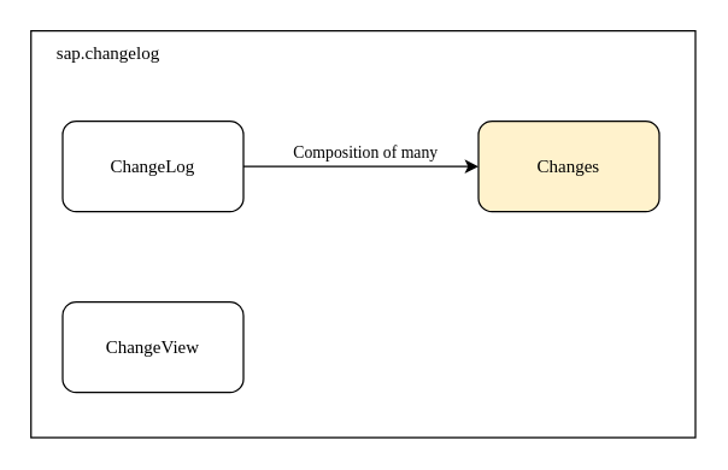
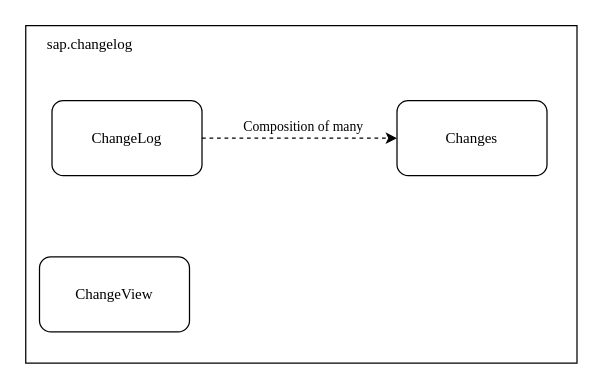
  <mxCell id="0" />
  <mxCell id="1" parent="0" />
  <mxCell id="2" value="" style="rounded=0;whiteSpace=wrap;html=1;" parent="1" vertex="1"><mxGeometry x="20" y="20" width="441" height="270" as="geometry" /></mxCell>
  <mxCell id="3" value="&lt;font face=&quot;Comic Sans MS&quot;&gt;ChangeLog&lt;/font&gt;" style="rounded=1;whiteSpace=wrap;html=1;" parent="1" vertex="1"><mxGeometry x="41" y="80" width="120" height="60" as="geometry" /></mxCell>
- <mxCell id="4" value="&lt;font face=&quot;Comic Sans MS&quot;&gt;Changes&lt;/font&gt;" style="rounded=1;whiteSpace=wrap;html=1;fillColor=#fff2cc;" parent="1" vertex="1"><mxGeometry x="317" y="80" width="120" height="60" as="geometry" /></mxCell>
- <mxCell id="5" value="&lt;font face=&quot;Comic Sans MS&quot;&gt;ChangeView&lt;/font&gt;" style="rounded=1;whiteSpace=wrap;html=1;" parent="1" vertex="1"><mxGeometry x="41" y="200" width="120" height="60" as="geometry" /></mxCell>
- <mxCell id="6" value="" style="endArrow=classic;html=1;entryX=0;entryY=0.5;entryDx=0;entryDy=0;" parent="1" source="3" target="4" edge="1"><mxGeometry width="50" height="50" relative="1" as="geometry"><mxPoint x="231" y="190" as="sourcePoint" /><mxPoint x="281" y="140" as="targetPoint" /></mxGeometry></mxCell>
+ <mxCell id="4" value="&lt;font face=&quot;Comic Sans MS&quot;&gt;Changes&lt;/font&gt;" style="rounded=1;whiteSpace=wrap;html=1;" parent="1" vertex="1"><mxGeometry x="317" y="80" width="120" height="60" as="geometry" /></mxCell>
+ <mxCell id="5" value="&lt;font face=&quot;Comic Sans MS&quot;&gt;ChangeView&lt;/font&gt;" style="rounded=1;whiteSpace=wrap;html=1;" parent="1" vertex="1"><mxGeometry x="31" y="205" width="120" height="60" as="geometry" /></mxCell>
+ <mxCell id="6" value="" style="endArrow=classic;html=1;entryX=0;entryY=0.5;entryDx=0;entryDy=0;dashed=1;" parent="1" source="3" target="4" edge="1"><mxGeometry width="50" height="50" relative="1" as="geometry"><mxPoint x="231" y="190" as="sourcePoint" /><mxPoint x="281" y="140" as="targetPoint" /></mxGeometry></mxCell>
  <mxCell id="7" value="&lt;font face=&quot;Comic Sans MS&quot;&gt;Composition of many&lt;/font&gt;" style="edgeLabel;html=1;align=center;verticalAlign=middle;resizable=0;points=[];" parent="6" vertex="1" connectable="0"><mxGeometry x="-0.339" y="1" relative="1" as="geometry"><mxPoint x="28" y="-9" as="offset" /></mxGeometry></mxCell>
  <mxCell id="8" value="&lt;font face=&quot;Comic Sans MS&quot;&gt;sap.changelog&lt;/font&gt;" style="text;html=1;align=center;verticalAlign=middle;resizable=0;points=[];autosize=1;strokeColor=none;fillColor=none;" parent="1" vertex="1"><mxGeometry x="21" y="20" width="100" height="30" as="geometry" /></mxCell>
